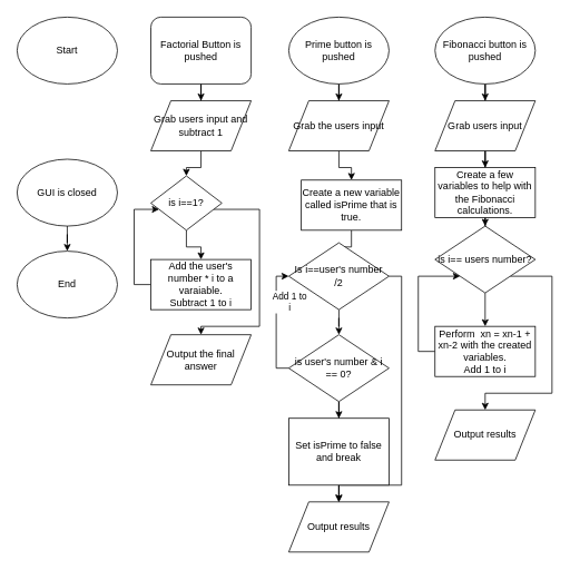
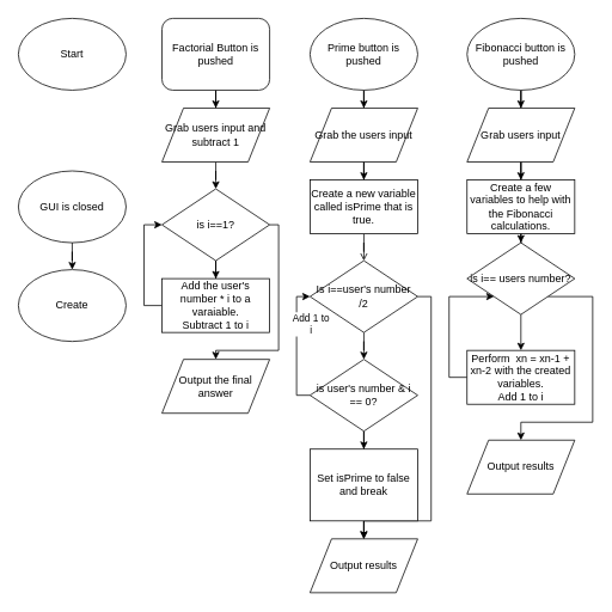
  <mxCell id="0" />
  <mxCell id="1" parent="0" />
  <mxCell id="2" value="Start" style="ellipse;whiteSpace=wrap;html=1;" vertex="1" parent="1"><mxGeometry x="20" y="20" width="120" height="80" as="geometry" /></mxCell>
  <mxCell id="3" style="edgeStyle=orthogonalEdgeStyle;rounded=0;orthogonalLoop=1;jettySize=auto;html=1;" edge="1" parent="1" source="4" target="6"><mxGeometry relative="1" as="geometry" /></mxCell>
  <mxCell id="4" value="Factorial Button is pushed" style="whiteSpace=wrap;html=1;rounded=1;" vertex="1" parent="1"><mxGeometry x="180" y="20" width="120" height="80" as="geometry" /></mxCell>
  <mxCell id="5" style="edgeStyle=orthogonalEdgeStyle;rounded=0;orthogonalLoop=1;jettySize=auto;html=1;" edge="1" parent="1" source="6" target="9"><mxGeometry relative="1" as="geometry" /></mxCell>
  <mxCell id="6" value="Grab users input and subtract 1" style="shape=parallelogram;perimeter=parallelogramPerimeter;whiteSpace=wrap;html=1;" vertex="1" parent="1"><mxGeometry x="180" y="120" width="120" height="60" as="geometry" /></mxCell>
  <mxCell id="7" style="edgeStyle=orthogonalEdgeStyle;rounded=0;orthogonalLoop=1;jettySize=auto;html=1;" edge="1" parent="1" source="9" target="11"><mxGeometry relative="1" as="geometry" /></mxCell>
  <mxCell id="8" style="edgeStyle=orthogonalEdgeStyle;rounded=0;orthogonalLoop=1;jettySize=auto;html=1;entryX=0.5;entryY=0;entryDx=0;entryDy=0;" edge="1" parent="1" source="9" target="12"><mxGeometry relative="1" as="geometry"><Array as="points"><mxPoint x="310" y="250" /><mxPoint x="310" y="390" /><mxPoint x="240" y="390" /></Array></mxGeometry></mxCell>
- <mxCell id="9" value="is i==1?" style="rhombus;whiteSpace=wrap;html=1;" vertex="1" parent="1"><mxGeometry x="180" y="210" width="85" height="65" as="geometry" /></mxCell>
+ <mxCell id="9" value="is i==1?" style="rhombus;whiteSpace=wrap;html=1;" vertex="1" parent="1"><mxGeometry x="180" y="210" width="120" height="80" as="geometry" /></mxCell>
  <mxCell id="10" style="edgeStyle=orthogonalEdgeStyle;rounded=0;orthogonalLoop=1;jettySize=auto;html=1;" edge="1" parent="1" source="11" target="9"><mxGeometry relative="1" as="geometry"><Array as="points"><mxPoint x="160" y="340" /><mxPoint x="160" y="250" /></Array></mxGeometry></mxCell>
  <mxCell id="11" value="Add the user's number * i to a varaiable.&lt;br&gt;Subtract 1 to i" style="rounded=0;whiteSpace=wrap;html=1;" vertex="1" parent="1"><mxGeometry x="180" y="310" width="120" height="60" as="geometry" /></mxCell>
  <mxCell id="12" value="Output the final answer" style="shape=parallelogram;perimeter=parallelogramPerimeter;whiteSpace=wrap;html=1;" vertex="1" parent="1"><mxGeometry x="180" y="400" width="120" height="60" as="geometry" /></mxCell>
  <mxCell id="13" style="edgeStyle=orthogonalEdgeStyle;rounded=0;orthogonalLoop=1;jettySize=auto;html=1;" edge="1" parent="1" source="14" target="16"><mxGeometry relative="1" as="geometry" /></mxCell>
  <mxCell id="14" value="Prime button is pushed" style="ellipse;whiteSpace=wrap;html=1;" vertex="1" parent="1"><mxGeometry x="345" y="20" width="120" height="80" as="geometry" /></mxCell>
  <mxCell id="15" style="edgeStyle=orthogonalEdgeStyle;rounded=0;orthogonalLoop=1;jettySize=auto;html=1;" edge="1" parent="1" source="16" target="18"><mxGeometry relative="1" as="geometry" /></mxCell>
  <mxCell id="16" value="Grab the users input" style="shape=parallelogram;perimeter=parallelogramPerimeter;whiteSpace=wrap;html=1;" vertex="1" parent="1"><mxGeometry x="345" y="120" width="120" height="60" as="geometry" /></mxCell>
  <mxCell id="17" style="edgeStyle=orthogonalEdgeStyle;rounded=0;orthogonalLoop=1;jettySize=auto;html=1;endArrow=open;" edge="1" parent="1" source="18" target="21"><mxGeometry relative="1" as="geometry" /></mxCell>
- <mxCell id="18" value="Create a new variable called isPrime that is true." style="rounded=0;whiteSpace=wrap;html=1;" vertex="1" parent="1"><mxGeometry x="360" y="215" width="120" height="60" as="geometry" /></mxCell>
+ <mxCell id="18" value="Create a new variable called isPrime that is true." style="rounded=0;whiteSpace=wrap;html=1;" vertex="1" parent="1"><mxGeometry x="345" y="200" width="120" height="60" as="geometry" /></mxCell>
  <mxCell id="19" style="edgeStyle=orthogonalEdgeStyle;rounded=0;orthogonalLoop=1;jettySize=auto;html=1;" edge="1" parent="1" source="21" target="25"><mxGeometry relative="1" as="geometry" /></mxCell>
  <mxCell id="20" style="edgeStyle=orthogonalEdgeStyle;rounded=0;orthogonalLoop=1;jettySize=auto;html=1;" edge="1" parent="1" source="21" target="28"><mxGeometry relative="1" as="geometry"><Array as="points"><mxPoint x="480" y="330" /><mxPoint x="480" y="580" /><mxPoint x="405" y="580" /></Array></mxGeometry></mxCell>
  <mxCell id="21" value="Is i==user's number /2" style="rhombus;whiteSpace=wrap;html=1;" vertex="1" parent="1"><mxGeometry x="345" y="290" width="120" height="80" as="geometry" /></mxCell>
  <mxCell id="22" style="edgeStyle=orthogonalEdgeStyle;rounded=0;orthogonalLoop=1;jettySize=auto;html=1;" edge="1" parent="1" source="25" target="21"><mxGeometry relative="1" as="geometry"><Array as="points"><mxPoint x="330" y="440" /><mxPoint x="330" y="330" /></Array></mxGeometry></mxCell>
  <mxCell id="23" value="Add 1 to&lt;br&gt;i" style="edgeLabel;html=1;align=center;verticalAlign=middle;resizable=0;points=[];" vertex="1" connectable="0" parent="22"><mxGeometry x="-0.4" relative="1" as="geometry"><mxPoint x="15" y="-53" as="offset" /></mxGeometry></mxCell>
  <mxCell id="24" style="edgeStyle=orthogonalEdgeStyle;rounded=0;orthogonalLoop=1;jettySize=auto;html=1;" edge="1" parent="1" source="25" target="27"><mxGeometry relative="1" as="geometry" /></mxCell>
  <mxCell id="25" value="is user's number &amp;amp; i == 0?" style="rhombus;whiteSpace=wrap;html=1;" vertex="1" parent="1"><mxGeometry x="345" y="400" width="120" height="80" as="geometry" /></mxCell>
  <mxCell id="26" style="edgeStyle=orthogonalEdgeStyle;rounded=0;orthogonalLoop=1;jettySize=auto;html=1;" edge="1" parent="1" source="27" target="28"><mxGeometry relative="1" as="geometry" /></mxCell>
  <mxCell id="27" value="Set isPrime to false and break" style="rounded=0;whiteSpace=wrap;html=1;" vertex="1" parent="1"><mxGeometry x="345" y="500" width="120" height="80" as="geometry" /></mxCell>
  <mxCell id="28" value="Output results" style="shape=parallelogram;perimeter=parallelogramPerimeter;whiteSpace=wrap;html=1;" vertex="1" parent="1"><mxGeometry x="345" y="600" width="120" height="60" as="geometry" /></mxCell>
  <mxCell id="29" style="edgeStyle=orthogonalEdgeStyle;rounded=0;orthogonalLoop=1;jettySize=auto;html=1;" edge="1" parent="1" source="30" target="32"><mxGeometry relative="1" as="geometry" /></mxCell>
  <mxCell id="30" value="Fibonacci button is pushed" style="ellipse;whiteSpace=wrap;html=1;" vertex="1" parent="1"><mxGeometry x="520" y="20" width="120" height="80" as="geometry" /></mxCell>
  <mxCell id="31" style="edgeStyle=orthogonalEdgeStyle;rounded=0;orthogonalLoop=1;jettySize=auto;html=1;" edge="1" parent="1" source="32" target="34"><mxGeometry relative="1" as="geometry" /></mxCell>
  <mxCell id="32" value="Grab users input" style="shape=parallelogram;perimeter=parallelogramPerimeter;whiteSpace=wrap;html=1;" vertex="1" parent="1"><mxGeometry x="520" y="120" width="120" height="60" as="geometry" /></mxCell>
  <mxCell id="33" style="edgeStyle=orthogonalEdgeStyle;rounded=0;orthogonalLoop=1;jettySize=auto;html=1;" edge="1" parent="1" source="34" target="37"><mxGeometry relative="1" as="geometry" /></mxCell>
  <mxCell id="34" value="Create a few variables to help with the Fibonacci calculations." style="rounded=0;whiteSpace=wrap;html=1;" vertex="1" parent="1"><mxGeometry x="520" y="200" width="120" height="60" as="geometry" /></mxCell>
  <mxCell id="35" style="edgeStyle=orthogonalEdgeStyle;rounded=0;orthogonalLoop=1;jettySize=auto;html=1;" edge="1" parent="1" source="37" target="39"><mxGeometry relative="1" as="geometry" /></mxCell>
  <mxCell id="36" style="edgeStyle=orthogonalEdgeStyle;rounded=0;orthogonalLoop=1;jettySize=auto;html=1;" edge="1" parent="1" source="37" target="40"><mxGeometry relative="1" as="geometry"><Array as="points"><mxPoint x="660" y="330" /><mxPoint x="660" y="470" /><mxPoint x="580" y="470" /></Array></mxGeometry></mxCell>
  <mxCell id="37" value="is i== users number?" style="rhombus;whiteSpace=wrap;html=1;" vertex="1" parent="1"><mxGeometry x="520" y="270" width="120" height="80" as="geometry" /></mxCell>
  <mxCell id="38" style="edgeStyle=orthogonalEdgeStyle;rounded=0;orthogonalLoop=1;jettySize=auto;html=1;" edge="1" parent="1" source="39" target="37"><mxGeometry relative="1" as="geometry"><Array as="points"><mxPoint x="500" y="420" /><mxPoint x="500" y="330" /></Array></mxGeometry></mxCell>
  <mxCell id="39" value="Perform&amp;nbsp;&amp;nbsp;xn = xn-1 + xn-2 with the created variables.&lt;br&gt;Add 1 to i" style="rounded=0;whiteSpace=wrap;html=1;" vertex="1" parent="1"><mxGeometry x="520" y="390" width="120" height="60" as="geometry" /></mxCell>
  <mxCell id="40" value="Output results" style="shape=parallelogram;perimeter=parallelogramPerimeter;whiteSpace=wrap;html=1;" vertex="1" parent="1"><mxGeometry x="520" y="490" width="120" height="60" as="geometry" /></mxCell>
  <mxCell id="41" style="edgeStyle=orthogonalEdgeStyle;rounded=0;orthogonalLoop=1;jettySize=auto;html=1;" edge="1" parent="1" source="42" target="43"><mxGeometry relative="1" as="geometry" /></mxCell>
  <mxCell id="42" value="GUI is closed" style="ellipse;whiteSpace=wrap;html=1;" vertex="1" parent="1"><mxGeometry x="20" y="190" width="120" height="80" as="geometry" /></mxCell>
- <mxCell id="43" value="End" style="ellipse;whiteSpace=wrap;html=1;" vertex="1" parent="1"><mxGeometry x="20" y="300" width="120" height="80" as="geometry" /></mxCell>
+ <mxCell id="43" value="Create" style="ellipse;whiteSpace=wrap;html=1;" vertex="1" parent="1"><mxGeometry x="20" y="300" width="120" height="80" as="geometry" /></mxCell>
